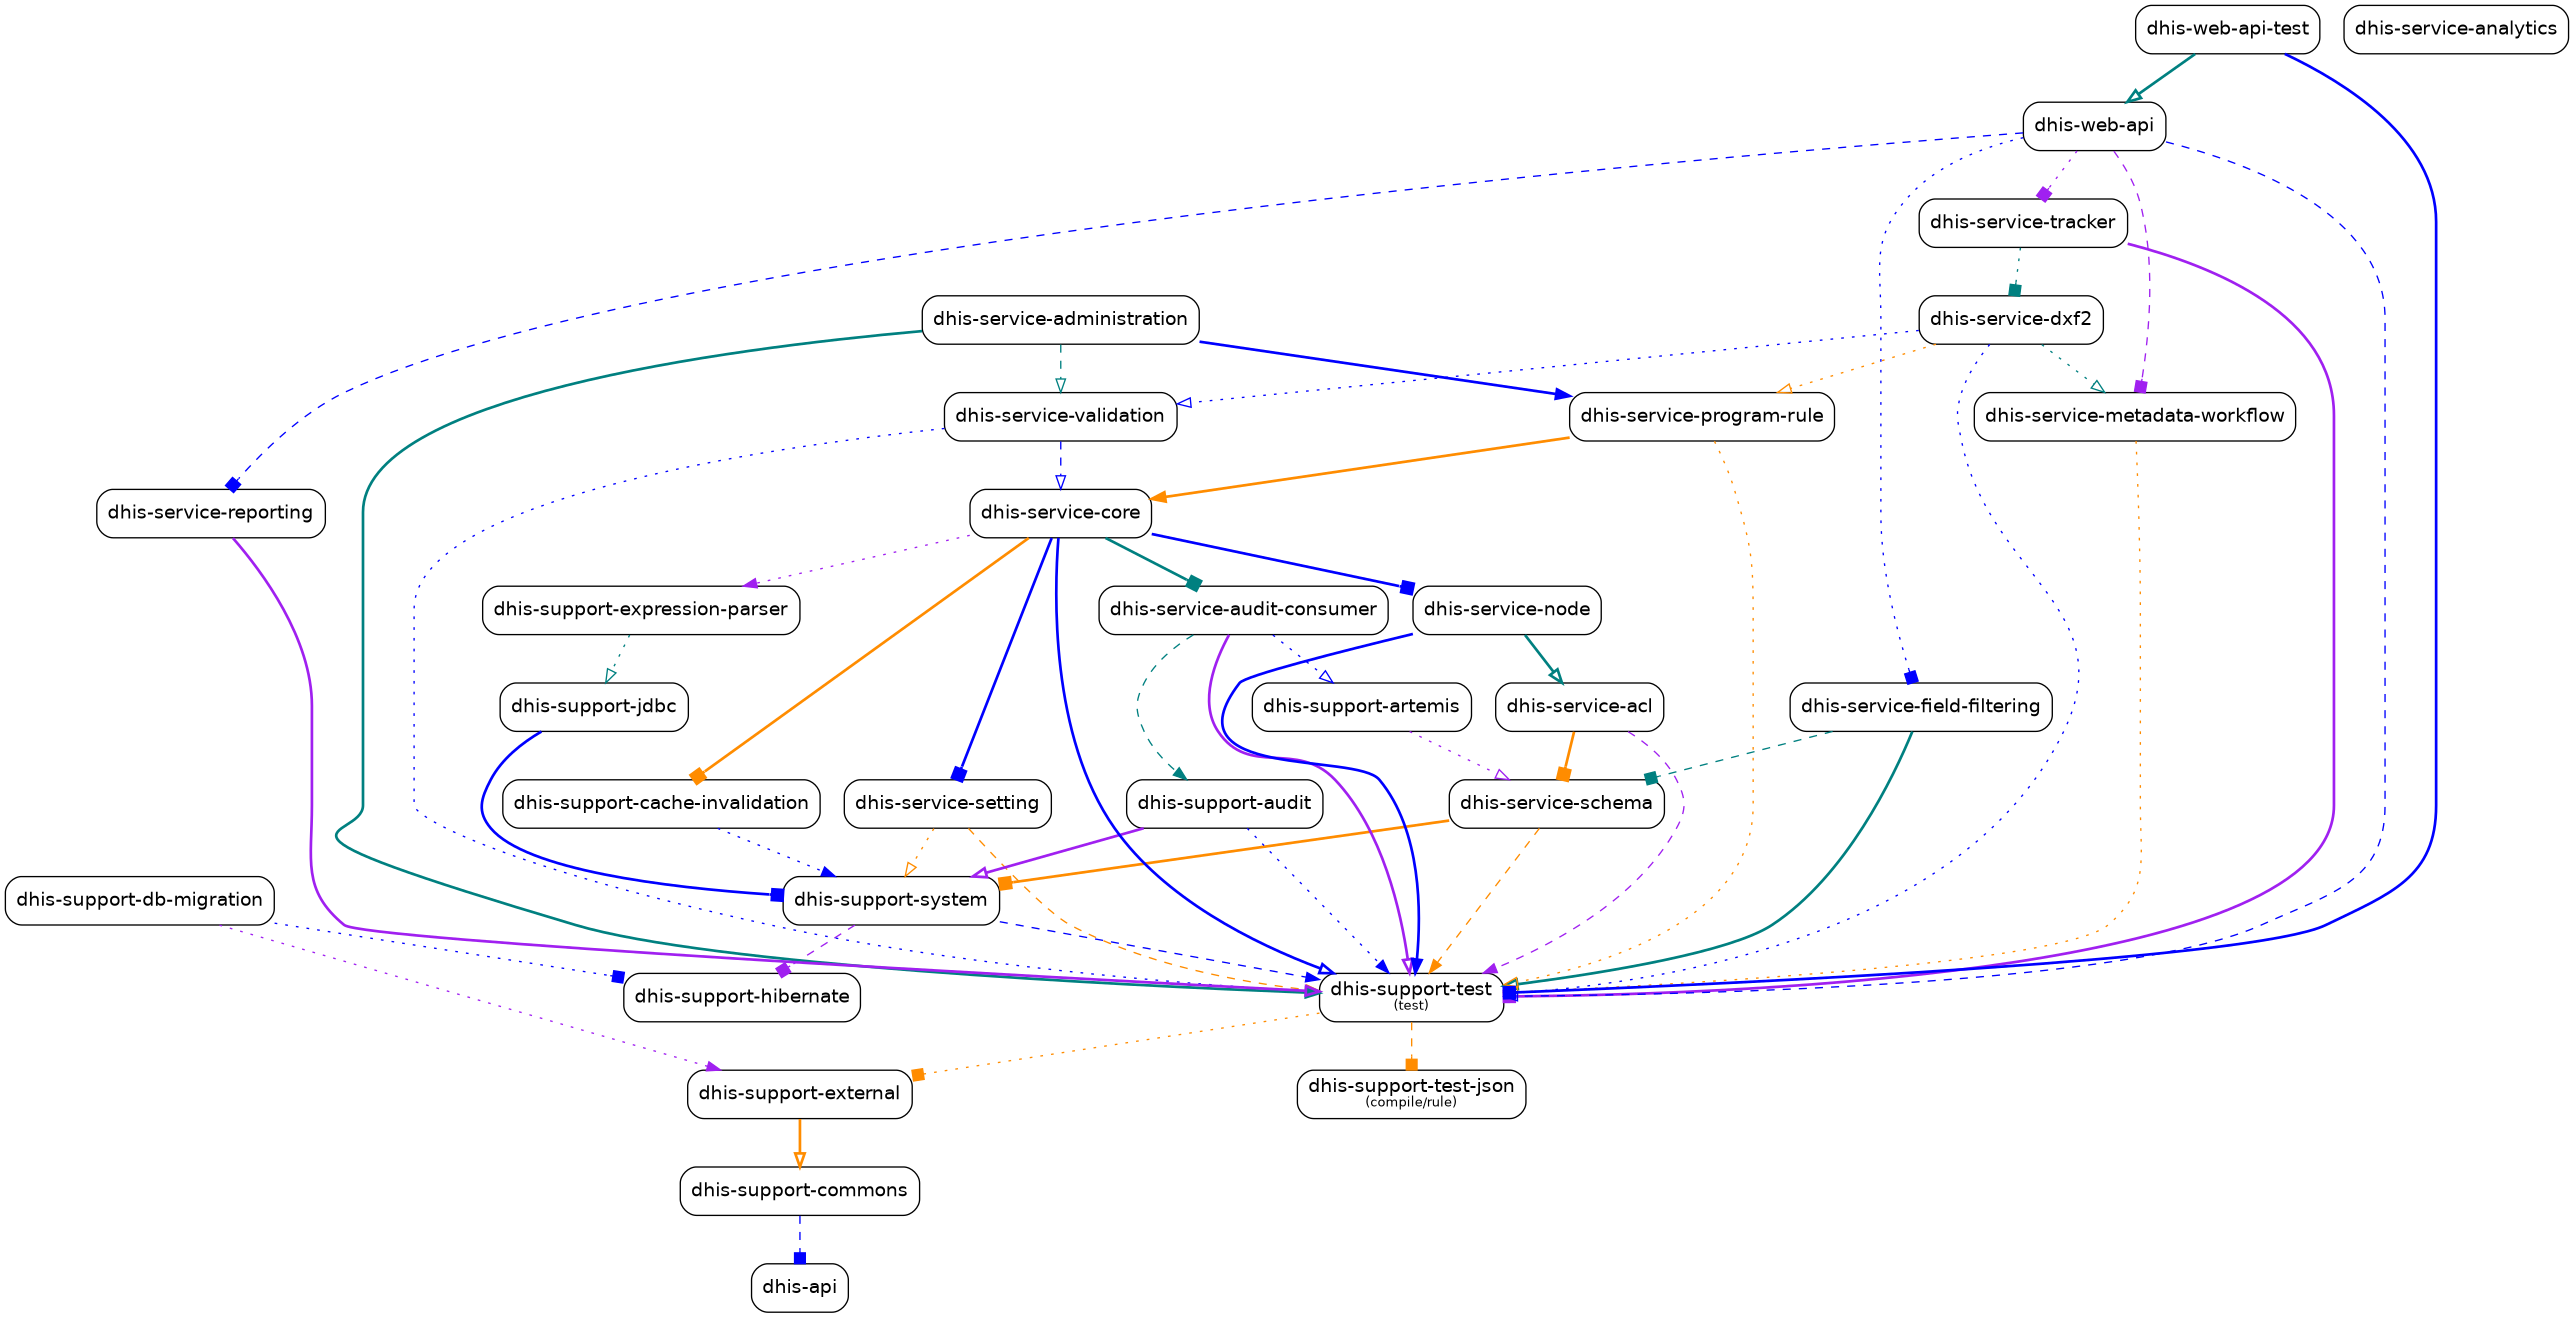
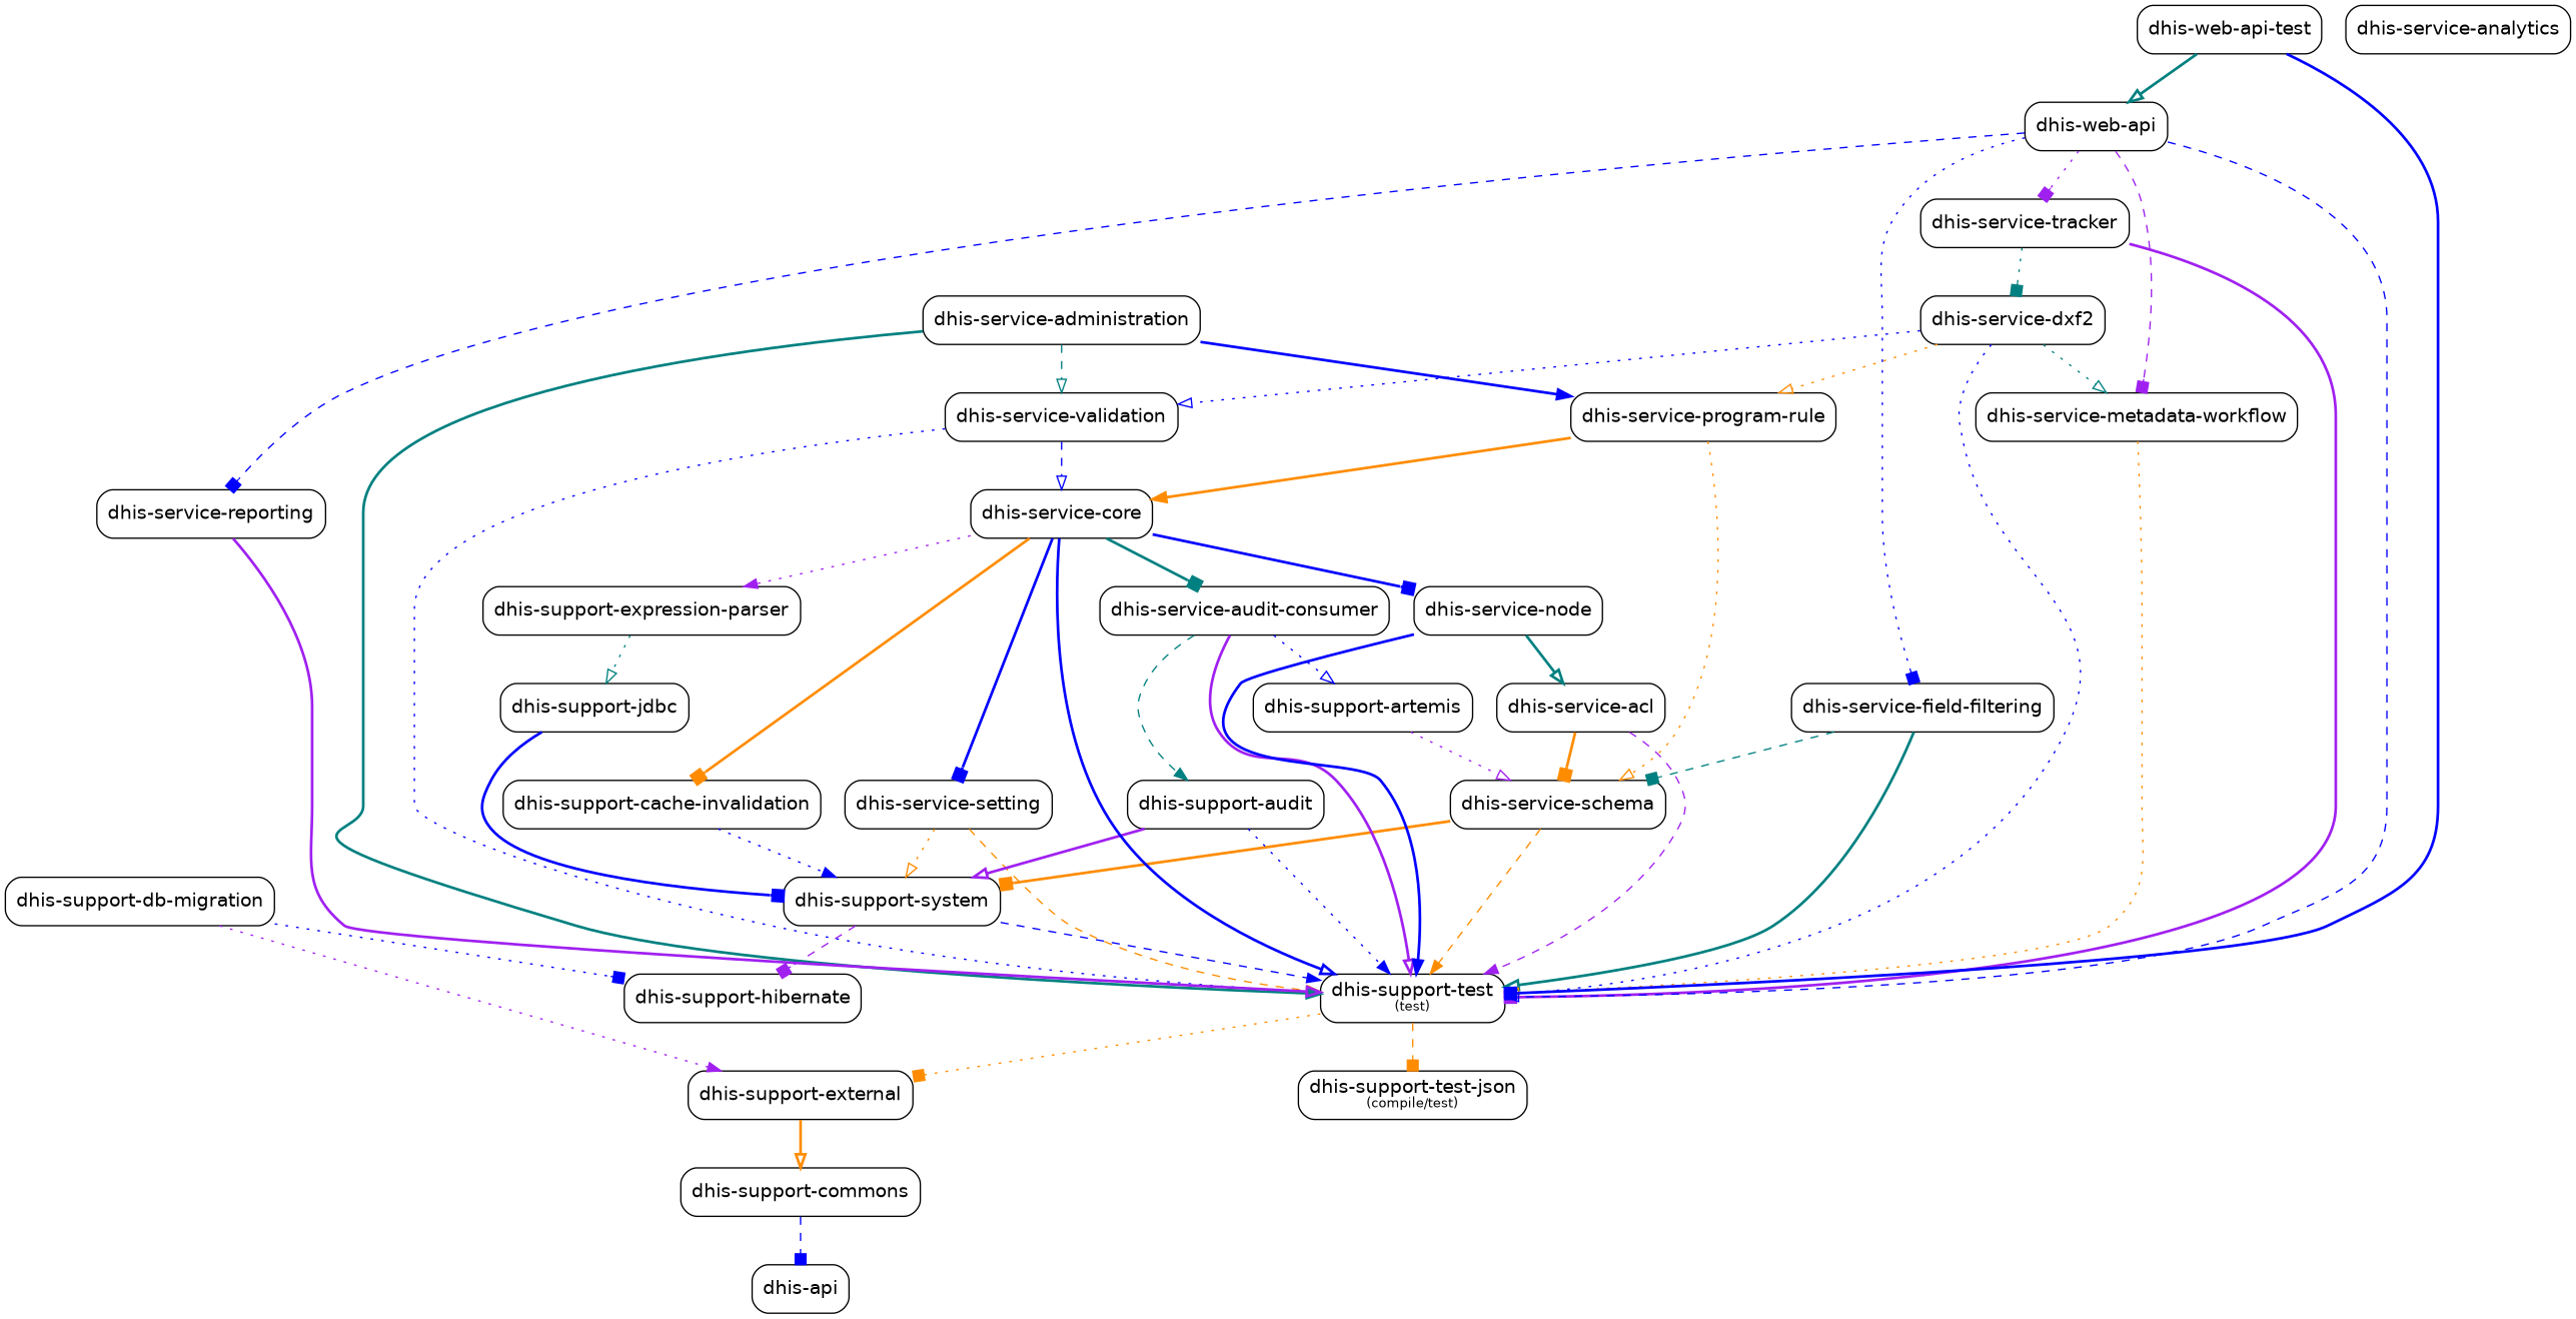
  digraph {
    node [fontname=Helvetica fontsize=14 shape=box style=rounded]
    edge [arrowhead=box color=blue fontname=Helvetica fontsize=10 style=bold]
    n1 [label=<dhis-support-commons>]
    n2 [label=<dhis-api>]
    n3 [label=<dhis-support-external>]
    n4 [label=<dhis-support-db-migration>]
    n5 [label=<dhis-support-hibernate>]
    n6 [label=<dhis-support-test<font point-size="10"><br/>(test)</font>>]
-   n7 [label=<dhis-support-test-json<font point-size="10"><br/>(compile/rule)</font>>]
+   n7 [label=<dhis-support-test-json<font point-size="10"><br/>(compile/test)</font>>]
    n8 [label=<dhis-support-system>]
    n9 [label=<dhis-service-schema>]
    n10 [label=<dhis-service-setting>]
    n11 [label=<dhis-service-acl>]
    n12 [label=<dhis-support-artemis>]
    n13 [label=<dhis-support-audit>]
    n14 [label=<dhis-service-audit-consumer>]
    n15 [label=<dhis-service-node>]
    n16 [label=<dhis-service-field-filtering>]
    n17 [label=<dhis-support-jdbc>]
    n18 [label=<dhis-support-expression-parser>]
    n19 [label=<dhis-support-cache-invalidation>]
    n20 [label=<dhis-service-core>]
    n21 [label=<dhis-service-validation>]
    n22 [label=<dhis-service-program-rule>]
    n23 [label=<dhis-service-administration>]
    n24 [label=<dhis-service-dxf2>]
    n25 [label=<dhis-service-metadata-workflow>]
    n26 [label=<dhis-service-analytics>]
    n27 [label=<dhis-service-tracker>]
    n28 [label=<dhis-service-reporting>]
    n29 [label=<dhis-web-api>]
    n30 [label=<dhis-web-api-test>]
    n1 -> n2 [style=dashed]
    n3 -> n1 [arrowhead=onormal color=darkorange]
    n4 -> n3 [arrowhead=normal color=purple style=dotted]
    n4 -> n5 [style=dotted]
    n6 -> n3 [color=darkorange style=dotted]
    n6 -> n7 [color=darkorange style=dashed]
    n8 -> n5 [color=purple style=dashed]
    n8 -> n6 [arrowhead=normal style=dashed]
    n9 -> n6 [arrowhead=normal color=darkorange style=dashed]
    n9 -> n8 [color=darkorange]
    n10 -> n6 [arrowhead=normal color=darkorange style=dashed]
    n10 -> n8 [arrowhead=onormal color=darkorange style=dotted]
    n11 -> n6 [arrowhead=normal color=purple style=dashed]
    n11 -> n9 [color=darkorange]
    n12 -> n9 [arrowhead=onormal color=purple style=dotted]
    n13 -> n6 [arrowhead=normal style=dotted]
    n13 -> n8 [arrowhead=onormal color=purple]
    n14 -> n6 [arrowhead=onormal color=purple]
    n14 -> n12 [arrowhead=onormal style=dotted]
    n14 -> n13 [arrowhead=normal color=teal style=dashed]
    n15 -> n6 [arrowhead=normal]
    n15 -> n11 [arrowhead=onormal color=teal]
    n16 -> n6 [arrowhead=onormal color=teal]
    n16 -> n9 [color=teal style=dashed]
    n17 -> n8
    n18 -> n17 [arrowhead=onormal color=teal style=dotted]
    n19 -> n8 [arrowhead=normal style=dotted]
    n20 -> n6 [arrowhead=onormal]
    n20 -> n10
    n20 -> n14 [color=teal]
    n20 -> n15
    n20 -> n18 [arrowhead=normal color=purple style=dotted]
    n20 -> n19 [color=darkorange]
    n21 -> n6 [arrowhead=onormal style=dotted]
    n21 -> n20 [arrowhead=onormal style=dashed]
-   n22 -> n6 [arrowhead=onormal color=darkorange style=dotted]
+   n22 -> n9 [arrowhead=onormal color=darkorange style=dotted]
    n22 -> n20 [arrowhead=normal color=darkorange]
    n23 -> n6 [arrowhead=normal color=teal]
    n23 -> n21 [arrowhead=onormal color=teal style=dashed]
    n23 -> n22 [arrowhead=normal]
    n24 -> n6 [style=dotted]
    n24 -> n21 [arrowhead=onormal style=dotted]
    n24 -> n22 [arrowhead=onormal color=darkorange style=dotted]
    n24 -> n25 [arrowhead=onormal color=teal style=dotted]
    n25 -> n6 [arrowhead=onormal color=darkorange style=dotted]
    n27 -> n6 [color=purple]
    n27 -> n24 [color=teal style=dotted]
    n28 -> n6 [arrowhead=onormal color=purple]
    n29 -> n6 [arrowhead=onormal style=dashed]
    n29 -> n16 [style=dotted]
    n29 -> n25 [color=purple style=dashed]
    n29 -> n27 [color=purple style=dotted]
    n29 -> n28 [style=dashed]
    n30 -> n6
    n30 -> n29 [arrowhead=onormal color=teal]
  }
